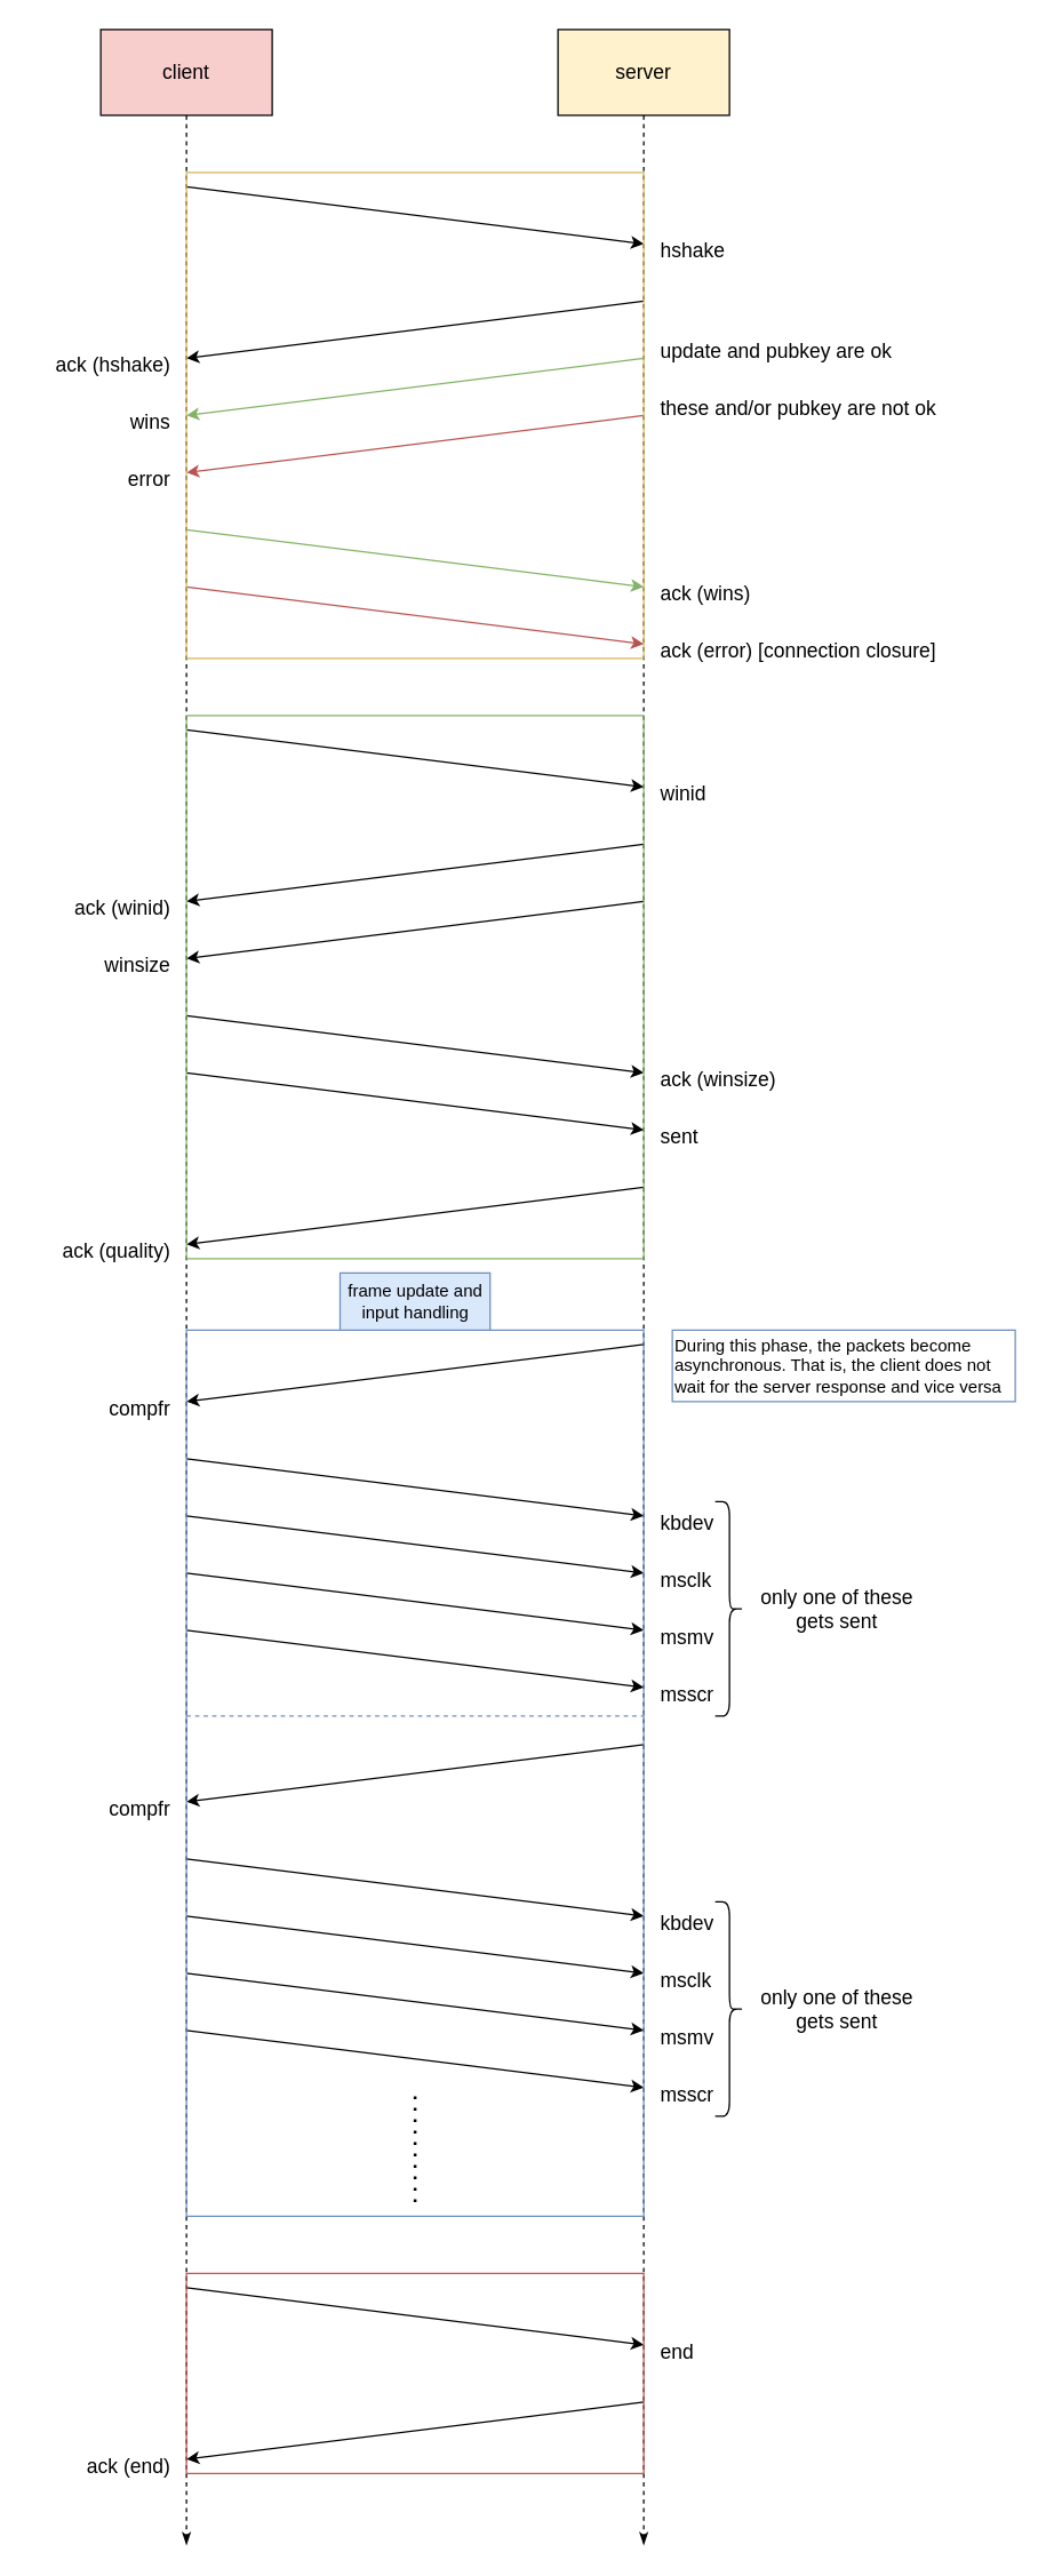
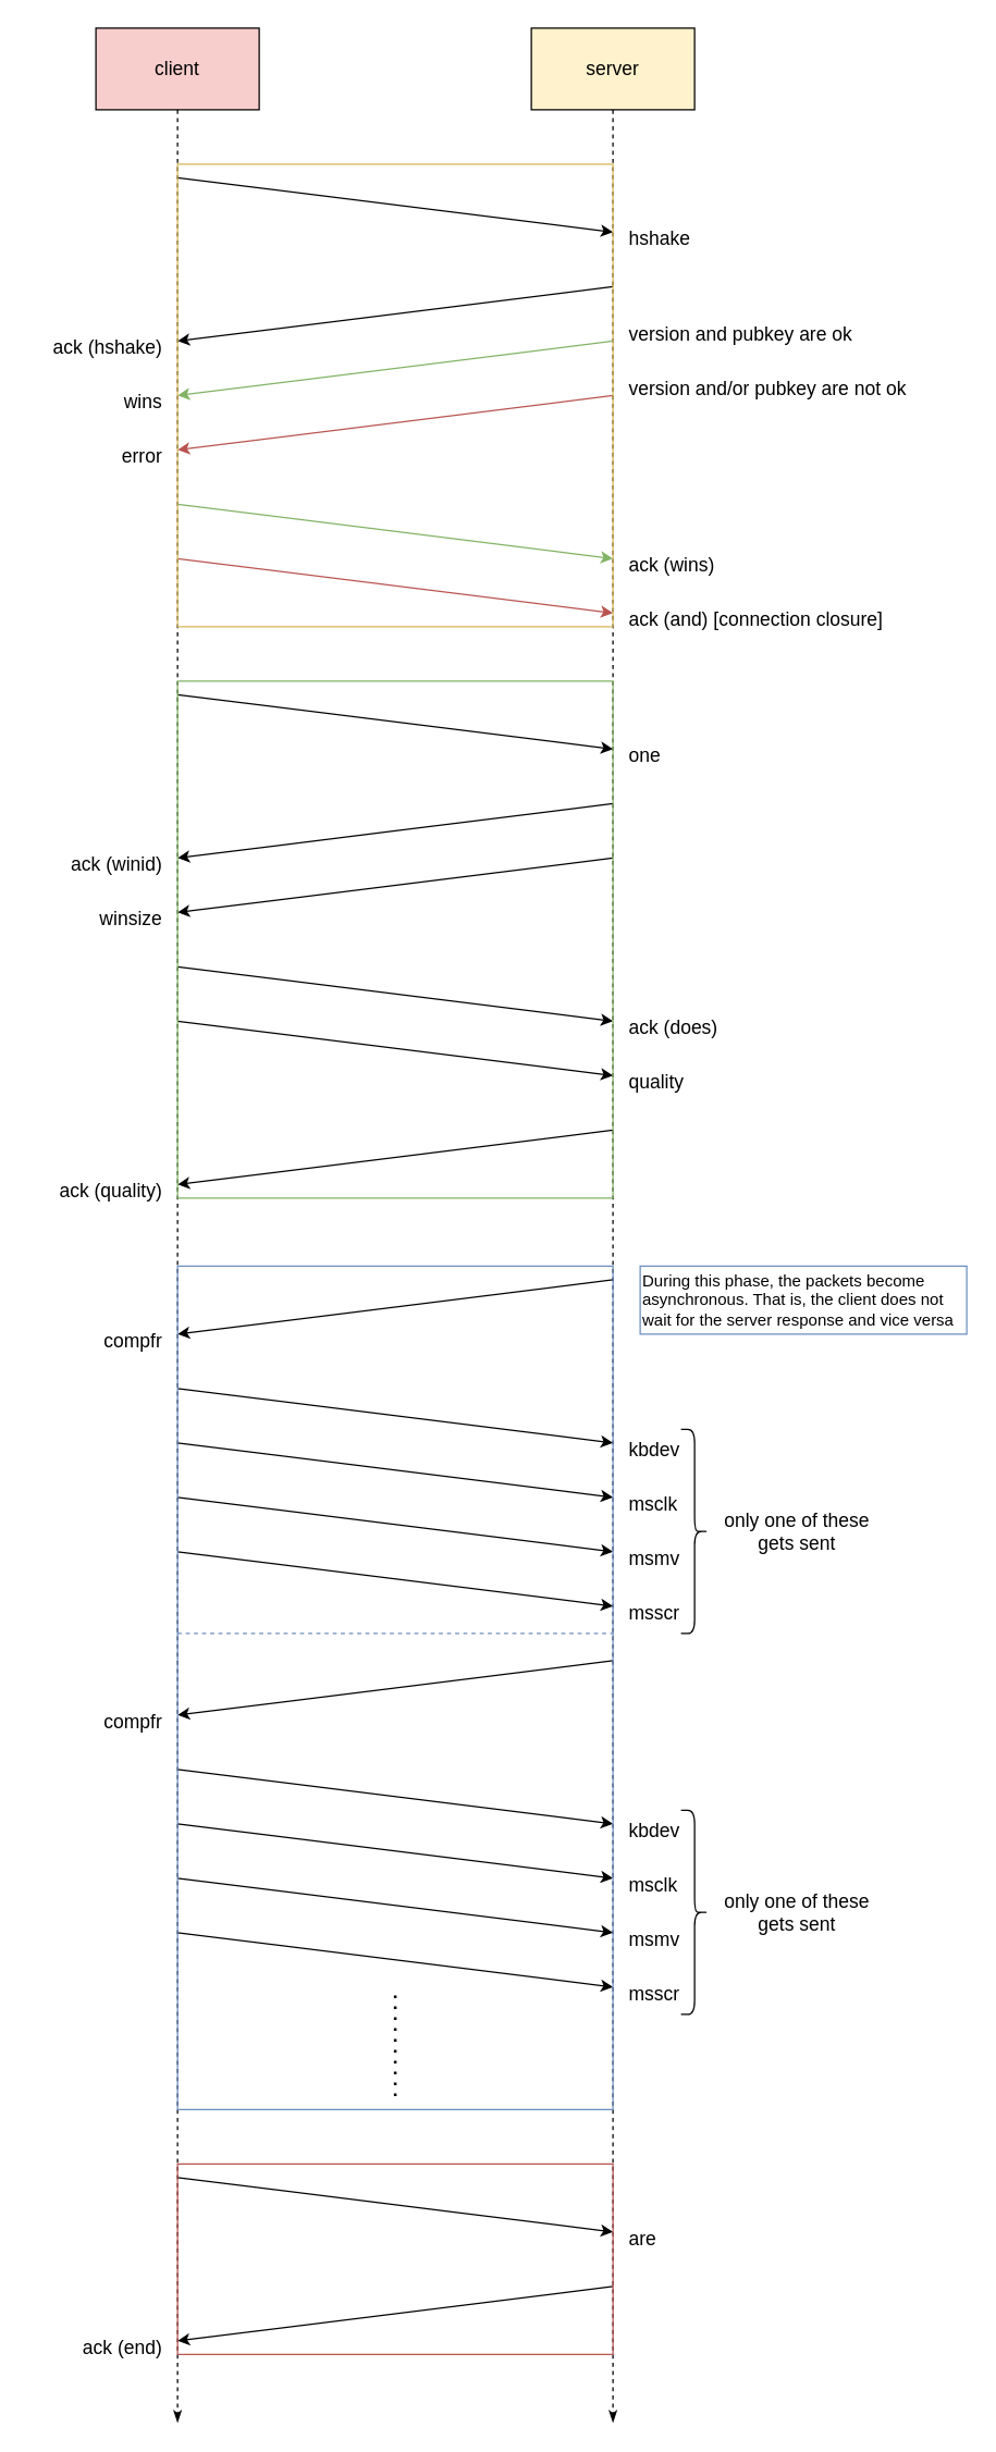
  <mxCell id="0" />
  <mxCell id="1" parent="0" />
  <mxCell id="2" style="edgeStyle=orthogonalEdgeStyle;rounded=0;orthogonalLoop=1;jettySize=auto;html=1;exitX=0.5;exitY=1;exitDx=0;exitDy=0;dashed=1;fontSize=14;endArrow=classicThin;endFill=1;" parent="1" source="3" edge="1"><mxGeometry relative="1" as="geometry"><mxPoint x="130" y="1780" as="targetPoint" /></mxGeometry></mxCell>
  <mxCell id="3" value="client" style="rounded=0;whiteSpace=wrap;html=1;fontSize=14;fillColor=#f8cecc;" parent="1" vertex="1"><mxGeometry x="70" y="20" width="120" height="60" as="geometry" /></mxCell>
  <mxCell id="4" style="edgeStyle=orthogonalEdgeStyle;rounded=0;orthogonalLoop=1;jettySize=auto;html=1;exitX=0.5;exitY=1;exitDx=0;exitDy=0;dashed=1;fontSize=14;endArrow=classicThin;endFill=1;" parent="1" source="5" edge="1"><mxGeometry relative="1" as="geometry"><mxPoint x="450" y="1780" as="targetPoint" /></mxGeometry></mxCell>
  <mxCell id="5" value="server" style="rounded=0;whiteSpace=wrap;html=1;fontSize=14;fillColor=#fff2cc;" parent="1" vertex="1"><mxGeometry x="390" y="20" width="120" height="60" as="geometry" /></mxCell>
  <mxCell id="6" value="" style="endArrow=classic;html=1;rounded=0;fontSize=14;" parent="1" edge="1"><mxGeometry width="50" height="50" relative="1" as="geometry"><mxPoint x="130" y="130" as="sourcePoint" /><mxPoint x="450" y="170" as="targetPoint" /></mxGeometry></mxCell>
  <mxCell id="7" value="" style="endArrow=classic;html=1;rounded=0;fontSize=14;" parent="1" edge="1"><mxGeometry width="50" height="50" relative="1" as="geometry"><mxPoint x="450" y="210" as="sourcePoint" /><mxPoint x="130" y="250" as="targetPoint" /></mxGeometry></mxCell>
  <mxCell id="8" value="" style="endArrow=classic;html=1;rounded=0;fontSize=14;" parent="1" edge="1"><mxGeometry width="50" height="50" relative="1" as="geometry"><mxPoint x="130" y="510" as="sourcePoint" /><mxPoint x="450" y="550" as="targetPoint" /></mxGeometry></mxCell>
  <mxCell id="9" value="" style="endArrow=classic;html=1;rounded=0;fontSize=14;fillColor=#f8cecc;strokeColor=#b85450;" parent="1" edge="1"><mxGeometry width="50" height="50" relative="1" as="geometry"><mxPoint x="450" y="290" as="sourcePoint" /><mxPoint x="130" y="330" as="targetPoint" /></mxGeometry></mxCell>
- <mxCell id="10" value="these and/or pubkey are not ok" style="text;html=1;align=left;verticalAlign=middle;resizable=0;points=[];autosize=1;strokeColor=none;fillColor=none;fontSize=14;" parent="1" vertex="1"><mxGeometry x="460" y="270" width="230" height="30" as="geometry" /></mxCell>
+ <mxCell id="10" value="version and/or pubkey are not ok" style="text;html=1;align=left;verticalAlign=middle;resizable=0;points=[];autosize=1;strokeColor=none;fillColor=none;fontSize=14;" parent="1" vertex="1"><mxGeometry x="460" y="270" width="230" height="30" as="geometry" /></mxCell>
  <mxCell id="11" value="hshake" style="text;html=1;align=left;verticalAlign=middle;resizable=0;points=[];autosize=1;strokeColor=none;fillColor=none;fontSize=14;" parent="1" vertex="1"><mxGeometry x="460" y="160" width="70" height="30" as="geometry" /></mxCell>
- <mxCell id="12" value="update and pubkey are ok" style="text;html=1;align=left;verticalAlign=middle;resizable=0;points=[];autosize=1;strokeColor=none;fillColor=none;fontSize=14;" parent="1" vertex="1"><mxGeometry x="460" y="230" width="190" height="30" as="geometry" /></mxCell>
+ <mxCell id="12" value="version and pubkey are ok" style="text;html=1;align=left;verticalAlign=middle;resizable=0;points=[];autosize=1;strokeColor=none;fillColor=none;fontSize=14;" parent="1" vertex="1"><mxGeometry x="460" y="230" width="190" height="30" as="geometry" /></mxCell>
  <mxCell id="13" value="ack (hshake)" style="text;html=1;align=right;verticalAlign=middle;resizable=0;points=[];autosize=1;strokeColor=none;fillColor=none;fontSize=14;" parent="1" vertex="1"><mxGeometry x="20" y="240" width="100" height="30" as="geometry" /></mxCell>
  <mxCell id="14" value="error" style="text;html=1;align=right;verticalAlign=middle;resizable=0;points=[];autosize=1;strokeColor=none;fillColor=none;fontSize=14;" parent="1" vertex="1"><mxGeometry x="70" y="320" width="50" height="30" as="geometry" /></mxCell>
  <mxCell id="15" value="" style="endArrow=classic;html=1;rounded=0;fontSize=14;fillColor=#d5e8d4;strokeColor=#82b366;" parent="1" edge="1"><mxGeometry width="50" height="50" relative="1" as="geometry"><mxPoint x="450" y="250" as="sourcePoint" /><mxPoint x="130" y="290" as="targetPoint" /></mxGeometry></mxCell>
  <mxCell id="16" value="wins" style="text;html=1;align=right;verticalAlign=middle;resizable=0;points=[];autosize=1;strokeColor=none;fillColor=none;fontSize=14;" parent="1" vertex="1"><mxGeometry x="70" y="280" width="50" height="30" as="geometry" /></mxCell>
- <mxCell id="17" value="winid" style="text;html=1;align=left;verticalAlign=middle;resizable=0;points=[];autosize=1;strokeColor=none;fillColor=none;fontSize=14;" parent="1" vertex="1"><mxGeometry x="460" y="540" width="60" height="30" as="geometry" /></mxCell>
+ <mxCell id="17" value="one" style="text;html=1;align=left;verticalAlign=middle;resizable=0;points=[];autosize=1;strokeColor=none;fillColor=none;fontSize=14;" parent="1" vertex="1"><mxGeometry x="460" y="540" width="60" height="30" as="geometry" /></mxCell>
  <mxCell id="18" value="" style="endArrow=classic;html=1;rounded=0;fontSize=14;" parent="1" edge="1"><mxGeometry width="50" height="50" relative="1" as="geometry"><mxPoint x="450" y="630" as="sourcePoint" /><mxPoint x="130" y="670" as="targetPoint" /></mxGeometry></mxCell>
  <mxCell id="19" value="winsize" style="text;html=1;align=right;verticalAlign=middle;resizable=0;points=[];autosize=1;strokeColor=none;fillColor=none;fontSize=14;" parent="1" vertex="1"><mxGeometry x="50" y="660" width="70" height="30" as="geometry" /></mxCell>
  <mxCell id="20" value="" style="endArrow=classic;html=1;rounded=0;fontSize=14;" parent="1" edge="1"><mxGeometry width="50" height="50" relative="1" as="geometry"><mxPoint x="130" y="750" as="sourcePoint" /><mxPoint x="450" y="790" as="targetPoint" /></mxGeometry></mxCell>
- <mxCell id="21" value="sent" style="text;html=1;align=left;verticalAlign=middle;resizable=0;points=[];autosize=1;strokeColor=none;fillColor=none;fontSize=14;" parent="1" vertex="1"><mxGeometry x="460" y="780" width="60" height="30" as="geometry" /></mxCell>
+ <mxCell id="21" value="quality" style="text;html=1;align=left;verticalAlign=middle;resizable=0;points=[];autosize=1;strokeColor=none;fillColor=none;fontSize=14;" parent="1" vertex="1"><mxGeometry x="460" y="780" width="60" height="30" as="geometry" /></mxCell>
  <mxCell id="22" value="" style="endArrow=classic;html=1;rounded=0;fontSize=14;fillColor=#d5e8d4;strokeColor=#82b366;" parent="1" edge="1"><mxGeometry width="50" height="50" relative="1" as="geometry"><mxPoint x="130" y="370" as="sourcePoint" /><mxPoint x="450" y="410" as="targetPoint" /></mxGeometry></mxCell>
  <mxCell id="23" value="" style="endArrow=classic;html=1;rounded=0;fontSize=14;fillColor=#f8cecc;strokeColor=#b85450;" parent="1" edge="1"><mxGeometry width="50" height="50" relative="1" as="geometry"><mxPoint x="130" y="410" as="sourcePoint" /><mxPoint x="450" y="450" as="targetPoint" /></mxGeometry></mxCell>
  <mxCell id="24" value="ack (wins)" style="text;html=1;align=left;verticalAlign=middle;resizable=0;points=[];autosize=1;strokeColor=none;fillColor=none;fontSize=14;" parent="1" vertex="1"><mxGeometry x="460" y="400" width="90" height="30" as="geometry" /></mxCell>
- <mxCell id="25" value="ack (error) [connection closure]" style="text;html=1;align=left;verticalAlign=middle;resizable=0;points=[];autosize=1;strokeColor=none;fillColor=none;fontSize=14;" parent="1" vertex="1"><mxGeometry x="460" y="440" width="220" height="30" as="geometry" /></mxCell>
+ <mxCell id="25" value="ack (and) [connection closure]" style="text;html=1;align=left;verticalAlign=middle;resizable=0;points=[];autosize=1;strokeColor=none;fillColor=none;fontSize=14;" parent="1" vertex="1"><mxGeometry x="460" y="440" width="220" height="30" as="geometry" /></mxCell>
  <mxCell id="26" value="" style="endArrow=classic;html=1;rounded=0;fontSize=14;" parent="1" edge="1"><mxGeometry width="50" height="50" relative="1" as="geometry"><mxPoint x="130" y="710" as="sourcePoint" /><mxPoint x="450" y="750" as="targetPoint" /></mxGeometry></mxCell>
- <mxCell id="27" value="ack (winsize)" style="text;html=1;align=left;verticalAlign=middle;resizable=0;points=[];autosize=1;strokeColor=none;fillColor=none;fontSize=14;" parent="1" vertex="1"><mxGeometry x="460" y="740" width="100" height="30" as="geometry" /></mxCell>
+ <mxCell id="27" value="ack (does)" style="text;html=1;align=left;verticalAlign=middle;resizable=0;points=[];autosize=1;strokeColor=none;fillColor=none;fontSize=14;" parent="1" vertex="1"><mxGeometry x="460" y="740" width="100" height="30" as="geometry" /></mxCell>
  <mxCell id="28" value="" style="endArrow=classic;html=1;rounded=0;fontSize=14;" parent="1" edge="1"><mxGeometry width="50" height="50" relative="1" as="geometry"><mxPoint x="450" y="590" as="sourcePoint" /><mxPoint x="130" y="630" as="targetPoint" /></mxGeometry></mxCell>
  <mxCell id="29" value="ack (winid)" style="text;html=1;align=right;verticalAlign=middle;resizable=0;points=[];autosize=1;strokeColor=none;fillColor=none;fontSize=14;" parent="1" vertex="1"><mxGeometry x="30" y="620" width="90" height="30" as="geometry" /></mxCell>
  <mxCell id="30" value="" style="endArrow=classic;html=1;rounded=0;fontSize=14;" parent="1" edge="1"><mxGeometry width="50" height="50" relative="1" as="geometry"><mxPoint x="450" y="830" as="sourcePoint" /><mxPoint x="130" y="870" as="targetPoint" /></mxGeometry></mxCell>
  <mxCell id="31" value="ack (quality)" style="text;html=1;align=right;verticalAlign=middle;resizable=0;points=[];autosize=1;strokeColor=none;fillColor=none;fontSize=14;" parent="1" vertex="1"><mxGeometry x="20" y="860" width="100" height="30" as="geometry" /></mxCell>
  <mxCell id="32" value="" style="endArrow=classic;html=1;rounded=0;fontSize=14;" parent="1" edge="1"><mxGeometry width="50" height="50" relative="1" as="geometry"><mxPoint x="450" y="940" as="sourcePoint" /><mxPoint x="130" y="980" as="targetPoint" /></mxGeometry></mxCell>
  <mxCell id="33" value="compfr" style="text;html=1;align=right;verticalAlign=middle;resizable=0;points=[];autosize=1;strokeColor=none;fillColor=none;fontSize=14;" parent="1" vertex="1"><mxGeometry x="50" y="970" width="70" height="30" as="geometry" /></mxCell>
  <mxCell id="34" value="" style="endArrow=classic;html=1;rounded=0;fontSize=14;" parent="1" edge="1"><mxGeometry width="50" height="50" relative="1" as="geometry"><mxPoint x="130" y="1020" as="sourcePoint" /><mxPoint x="450" y="1060" as="targetPoint" /></mxGeometry></mxCell>
  <mxCell id="35" value="" style="endArrow=classic;html=1;rounded=0;fontSize=14;" parent="1" edge="1"><mxGeometry width="50" height="50" relative="1" as="geometry"><mxPoint x="130" y="1060" as="sourcePoint" /><mxPoint x="450" y="1100" as="targetPoint" /></mxGeometry></mxCell>
  <mxCell id="36" value="" style="endArrow=classic;html=1;rounded=0;fontSize=14;" parent="1" edge="1"><mxGeometry width="50" height="50" relative="1" as="geometry"><mxPoint x="130" y="1100" as="sourcePoint" /><mxPoint x="450" y="1140" as="targetPoint" /></mxGeometry></mxCell>
  <mxCell id="37" value="kbdev" style="text;html=1;align=left;verticalAlign=middle;resizable=0;points=[];autosize=1;strokeColor=none;fillColor=none;fontSize=14;" parent="1" vertex="1"><mxGeometry x="460" y="1050" width="60" height="30" as="geometry" /></mxCell>
  <mxCell id="38" value="msclk" style="text;html=1;align=left;verticalAlign=middle;resizable=0;points=[];autosize=1;strokeColor=none;fillColor=none;fontSize=14;" parent="1" vertex="1"><mxGeometry x="460" y="1090" width="60" height="30" as="geometry" /></mxCell>
  <mxCell id="39" value="msmv" style="text;html=1;align=left;verticalAlign=middle;resizable=0;points=[];autosize=1;strokeColor=none;fillColor=none;fontSize=14;" parent="1" vertex="1"><mxGeometry x="460" y="1130" width="60" height="30" as="geometry" /></mxCell>
  <mxCell id="40" value="" style="endArrow=classic;html=1;rounded=0;fontSize=14;" parent="1" edge="1"><mxGeometry width="50" height="50" relative="1" as="geometry"><mxPoint x="130" y="1140" as="sourcePoint" /><mxPoint x="450" y="1180" as="targetPoint" /></mxGeometry></mxCell>
  <mxCell id="41" value="msscr" style="text;html=1;align=left;verticalAlign=middle;resizable=0;points=[];autosize=1;strokeColor=none;fillColor=none;fontSize=14;" parent="1" vertex="1"><mxGeometry x="460" y="1170" width="60" height="30" as="geometry" /></mxCell>
  <mxCell id="42" value="" style="shape=curlyBracket;whiteSpace=wrap;html=1;rounded=1;labelPosition=left;verticalLabelPosition=middle;align=right;verticalAlign=middle;fontSize=14;rotation=-180;" parent="1" vertex="1"><mxGeometry x="500" y="1050" width="20" height="150" as="geometry" /></mxCell>
  <mxCell id="43" value="only one of these&lt;br&gt;gets sent" style="text;html=1;align=center;verticalAlign=middle;resizable=0;points=[];autosize=1;strokeColor=none;fillColor=none;fontSize=14;" parent="1" vertex="1"><mxGeometry x="520" y="1100" width="130" height="50" as="geometry" /></mxCell>
  <mxCell id="44" value="" style="endArrow=classic;html=1;rounded=0;fontSize=14;" parent="1" edge="1"><mxGeometry width="50" height="50" relative="1" as="geometry"><mxPoint x="450" y="1220" as="sourcePoint" /><mxPoint x="130" y="1260" as="targetPoint" /></mxGeometry></mxCell>
  <mxCell id="45" value="compfr" style="text;html=1;align=right;verticalAlign=middle;resizable=0;points=[];autosize=1;strokeColor=none;fillColor=none;fontSize=14;" parent="1" vertex="1"><mxGeometry x="50" y="1250" width="70" height="30" as="geometry" /></mxCell>
  <mxCell id="46" value="" style="endArrow=classic;html=1;rounded=0;fontSize=14;" parent="1" edge="1"><mxGeometry width="50" height="50" relative="1" as="geometry"><mxPoint x="130" y="1300" as="sourcePoint" /><mxPoint x="450" y="1340" as="targetPoint" /></mxGeometry></mxCell>
  <mxCell id="47" value="" style="endArrow=classic;html=1;rounded=0;fontSize=14;" parent="1" edge="1"><mxGeometry width="50" height="50" relative="1" as="geometry"><mxPoint x="130" y="1340" as="sourcePoint" /><mxPoint x="450" y="1380" as="targetPoint" /></mxGeometry></mxCell>
  <mxCell id="48" value="" style="endArrow=classic;html=1;rounded=0;fontSize=14;" parent="1" edge="1"><mxGeometry width="50" height="50" relative="1" as="geometry"><mxPoint x="130" y="1380" as="sourcePoint" /><mxPoint x="450" y="1420" as="targetPoint" /></mxGeometry></mxCell>
  <mxCell id="49" value="" style="endArrow=classic;html=1;rounded=0;fontSize=14;" parent="1" edge="1"><mxGeometry width="50" height="50" relative="1" as="geometry"><mxPoint x="130" y="1420" as="sourcePoint" /><mxPoint x="450" y="1460" as="targetPoint" /></mxGeometry></mxCell>
  <mxCell id="50" value="" style="endArrow=none;dashed=1;html=1;dashPattern=1 3;strokeWidth=2;rounded=0;fontSize=14;" parent="1" edge="1"><mxGeometry width="50" height="50" relative="1" as="geometry"><mxPoint x="290" y="1540" as="sourcePoint" /><mxPoint x="290" y="1460" as="targetPoint" /></mxGeometry></mxCell>
  <mxCell id="51" value="" style="endArrow=classic;html=1;rounded=0;fontSize=14;" parent="1" edge="1"><mxGeometry width="50" height="50" relative="1" as="geometry"><mxPoint x="450" y="1680" as="sourcePoint" /><mxPoint x="130" y="1720" as="targetPoint" /></mxGeometry></mxCell>
- <mxCell id="52" value="end" style="text;html=1;align=left;verticalAlign=middle;resizable=0;points=[];autosize=1;strokeColor=none;fillColor=none;fontSize=14;" parent="1" vertex="1"><mxGeometry x="460" y="1630" width="50" height="30" as="geometry" /></mxCell>
+ <mxCell id="52" value="are" style="text;html=1;align=left;verticalAlign=middle;resizable=0;points=[];autosize=1;strokeColor=none;fillColor=none;fontSize=14;" parent="1" vertex="1"><mxGeometry x="460" y="1630" width="50" height="30" as="geometry" /></mxCell>
  <mxCell id="53" value="" style="endArrow=classic;html=1;rounded=0;fontSize=14;" parent="1" edge="1"><mxGeometry width="50" height="50" relative="1" as="geometry"><mxPoint x="130" y="1600" as="sourcePoint" /><mxPoint x="450" y="1640" as="targetPoint" /></mxGeometry></mxCell>
  <mxCell id="54" value="ack (end)" style="text;html=1;align=right;verticalAlign=middle;resizable=0;points=[];autosize=1;strokeColor=none;fillColor=none;fontSize=14;" parent="1" vertex="1"><mxGeometry x="40" y="1710" width="80" height="30" as="geometry" /></mxCell>
  <mxCell id="55" value="" style="rounded=0;whiteSpace=wrap;html=1;fontSize=14;fillStyle=auto;fillColor=none;strokeColor=#d6b656;glass=0;" parent="1" vertex="1"><mxGeometry x="130" y="120" width="320" height="340" as="geometry" /></mxCell>
  <mxCell id="56" value="" style="rounded=0;whiteSpace=wrap;html=1;fillStyle=auto;strokeColor=#82b366;fontSize=14;fillColor=none;" parent="1" vertex="1"><mxGeometry x="130" y="500" width="320" height="380" as="geometry" /></mxCell>
  <mxCell id="57" value="" style="rounded=0;whiteSpace=wrap;html=1;fillStyle=auto;strokeColor=#6c8ebf;fontSize=14;fillColor=none;" parent="1" vertex="1"><mxGeometry x="130" y="930" width="320" height="620" as="geometry" /></mxCell>
  <mxCell id="58" value="" style="rounded=0;whiteSpace=wrap;html=1;fillStyle=auto;strokeColor=#b85450;fontSize=14;fillColor=none;" parent="1" vertex="1"><mxGeometry x="130" y="1590" width="320" height="140" as="geometry" /></mxCell>
- <mxCell id="59" value="frame update and input handling" style="text;html=1;strokeColor=#6c8ebf;fillColor=#dae8fc;align=center;verticalAlign=middle;whiteSpace=wrap;rounded=0;" parent="1" vertex="1"><mxGeometry x="237.5" y="890" width="105" height="40" as="geometry" /></mxCell>
  <mxCell id="60" value="kbdev" style="text;html=1;align=left;verticalAlign=middle;resizable=0;points=[];autosize=1;strokeColor=none;fillColor=none;fontSize=14;" parent="1" vertex="1"><mxGeometry x="460" y="1330" width="60" height="30" as="geometry" /></mxCell>
  <mxCell id="61" value="msclk" style="text;html=1;align=left;verticalAlign=middle;resizable=0;points=[];autosize=1;strokeColor=none;fillColor=none;fontSize=14;" parent="1" vertex="1"><mxGeometry x="460" y="1370" width="60" height="30" as="geometry" /></mxCell>
  <mxCell id="62" value="msmv" style="text;html=1;align=left;verticalAlign=middle;resizable=0;points=[];autosize=1;strokeColor=none;fillColor=none;fontSize=14;" parent="1" vertex="1"><mxGeometry x="460" y="1410" width="60" height="30" as="geometry" /></mxCell>
  <mxCell id="63" value="msscr" style="text;html=1;align=left;verticalAlign=middle;resizable=0;points=[];autosize=1;strokeColor=none;fillColor=none;fontSize=14;" parent="1" vertex="1"><mxGeometry x="460" y="1450" width="60" height="30" as="geometry" /></mxCell>
  <mxCell id="64" value="" style="shape=curlyBracket;whiteSpace=wrap;html=1;rounded=1;labelPosition=left;verticalLabelPosition=middle;align=right;verticalAlign=middle;fontSize=14;rotation=-180;" parent="1" vertex="1"><mxGeometry x="500" y="1330" width="20" height="150" as="geometry" /></mxCell>
  <mxCell id="65" value="only one of these&lt;br&gt;gets sent" style="text;html=1;align=center;verticalAlign=middle;resizable=0;points=[];autosize=1;strokeColor=none;fillColor=none;fontSize=14;" parent="1" vertex="1"><mxGeometry x="520" y="1380" width="130" height="50" as="geometry" /></mxCell>
  <mxCell id="66" value="" style="endArrow=none;dashed=1;html=1;rounded=0;fillColor=#dae8fc;strokeColor=#6c8ebf;" parent="1" edge="1"><mxGeometry width="50" height="50" relative="1" as="geometry"><mxPoint x="130" y="1200" as="sourcePoint" /><mxPoint x="450" y="1200" as="targetPoint" /></mxGeometry></mxCell>
  <mxCell id="67" value="During this phase, the packets become asynchronous. That is, the client does not wait for the server response and vice versa" style="text;html=1;strokeColor=#6c8ebf;fillColor=none;align=left;verticalAlign=middle;whiteSpace=wrap;rounded=0;" parent="1" vertex="1"><mxGeometry x="470" y="930" width="240" height="50" as="geometry" /></mxCell>
